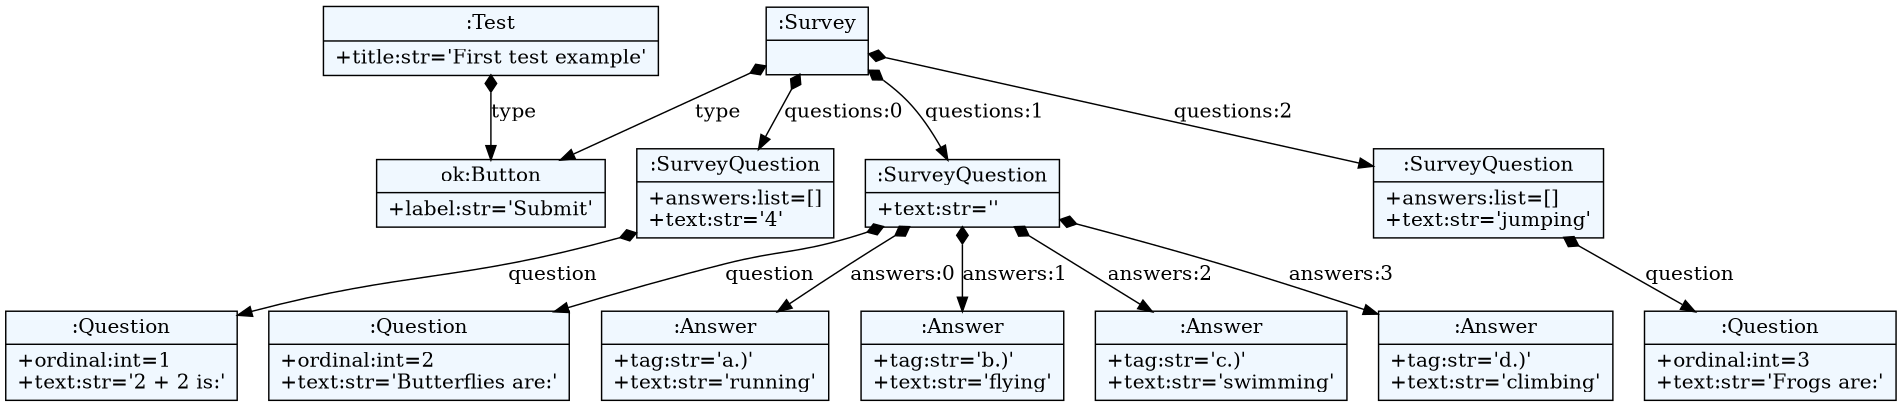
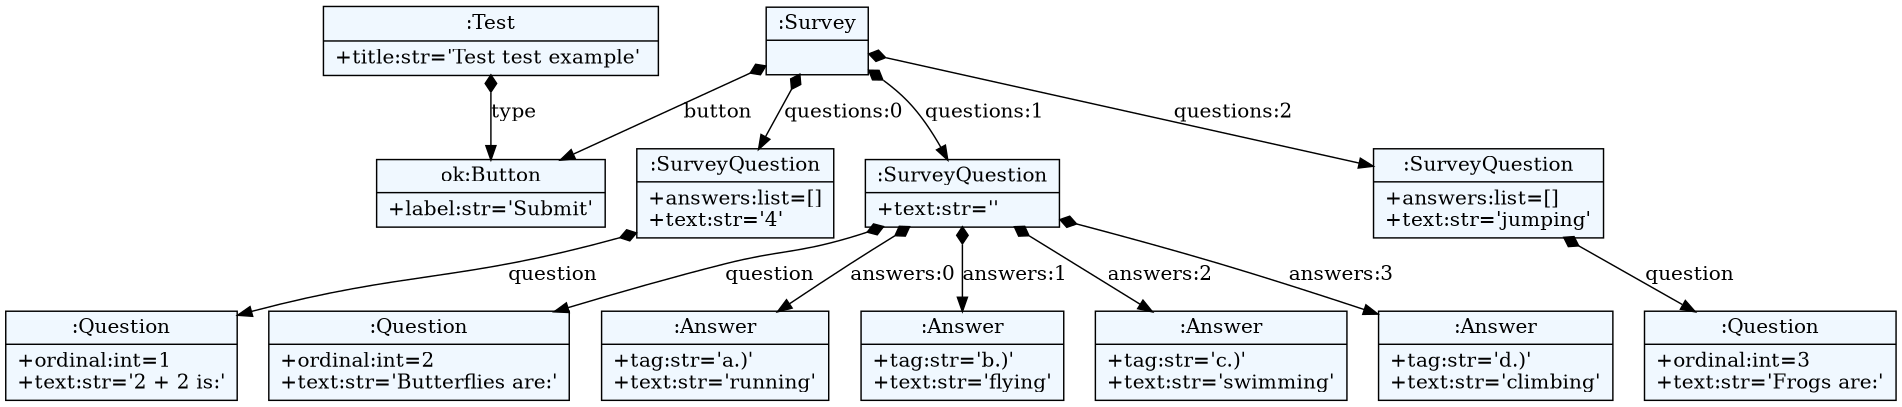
  digraph {
    fontname="Bitstream Vera Sans"
    fontsize=8
    nodesep=0.3
    node [fillcolor=aliceblue shape=record style=filled]
    edge [arrowtail=diamond dir=both]
-   n1 [label="{:Test|+title:str='First test example'\l}"]
+   n1 [label="{:Test|+title:str='Test test example'\l}"]
    n2 [label="{ok:Button|+label:str='Submit'\l}"]
    n3 [label="{:Survey|}"]
    n4 [label="{:SurveyQuestion|+answers:list=[]\l+text:str='4'\l}"]
    n5 [label="{:SurveyQuestion|+text:str=''\l}"]
    n6 [label="{:SurveyQuestion|+answers:list=[]\l+text:str='jumping'\l}"]
    n7 [label="{:Question|+ordinal:int=1\l+text:str='2 + 2 is:'\l}"]
    n8 [label="{:Question|+ordinal:int=2\l+text:str='Butterflies are:'\l}"]
    n9 [label="{:Answer|+tag:str='a.)'\l+text:str='running'\l}"]
    n10 [label="{:Answer|+tag:str='b.)'\l+text:str='flying'\l}"]
    n11 [label="{:Answer|+tag:str='c.)'\l+text:str='swimming'\l}"]
    n12 [label="{:Answer|+tag:str='d.)'\l+text:str='climbing'\l}"]
    n13 [label="{:Question|+ordinal:int=3\l+text:str='Frogs are:'\l}"]
    n1 -> n2 [label=type]
-   n3 -> n2 [label=type]
+   n3 -> n2 [label=button]
    n3 -> n4 [label="questions:0"]
    n3 -> n5 [label="questions:1"]
    n3 -> n6 [label="questions:2"]
    n4 -> n7 [label=question]
    n5 -> n8 [label=question]
    n5 -> n9 [label="answers:0"]
    n5 -> n10 [label="answers:1"]
    n5 -> n11 [label="answers:2"]
    n5 -> n12 [label="answers:3"]
    n6 -> n13 [label=question]
  }
